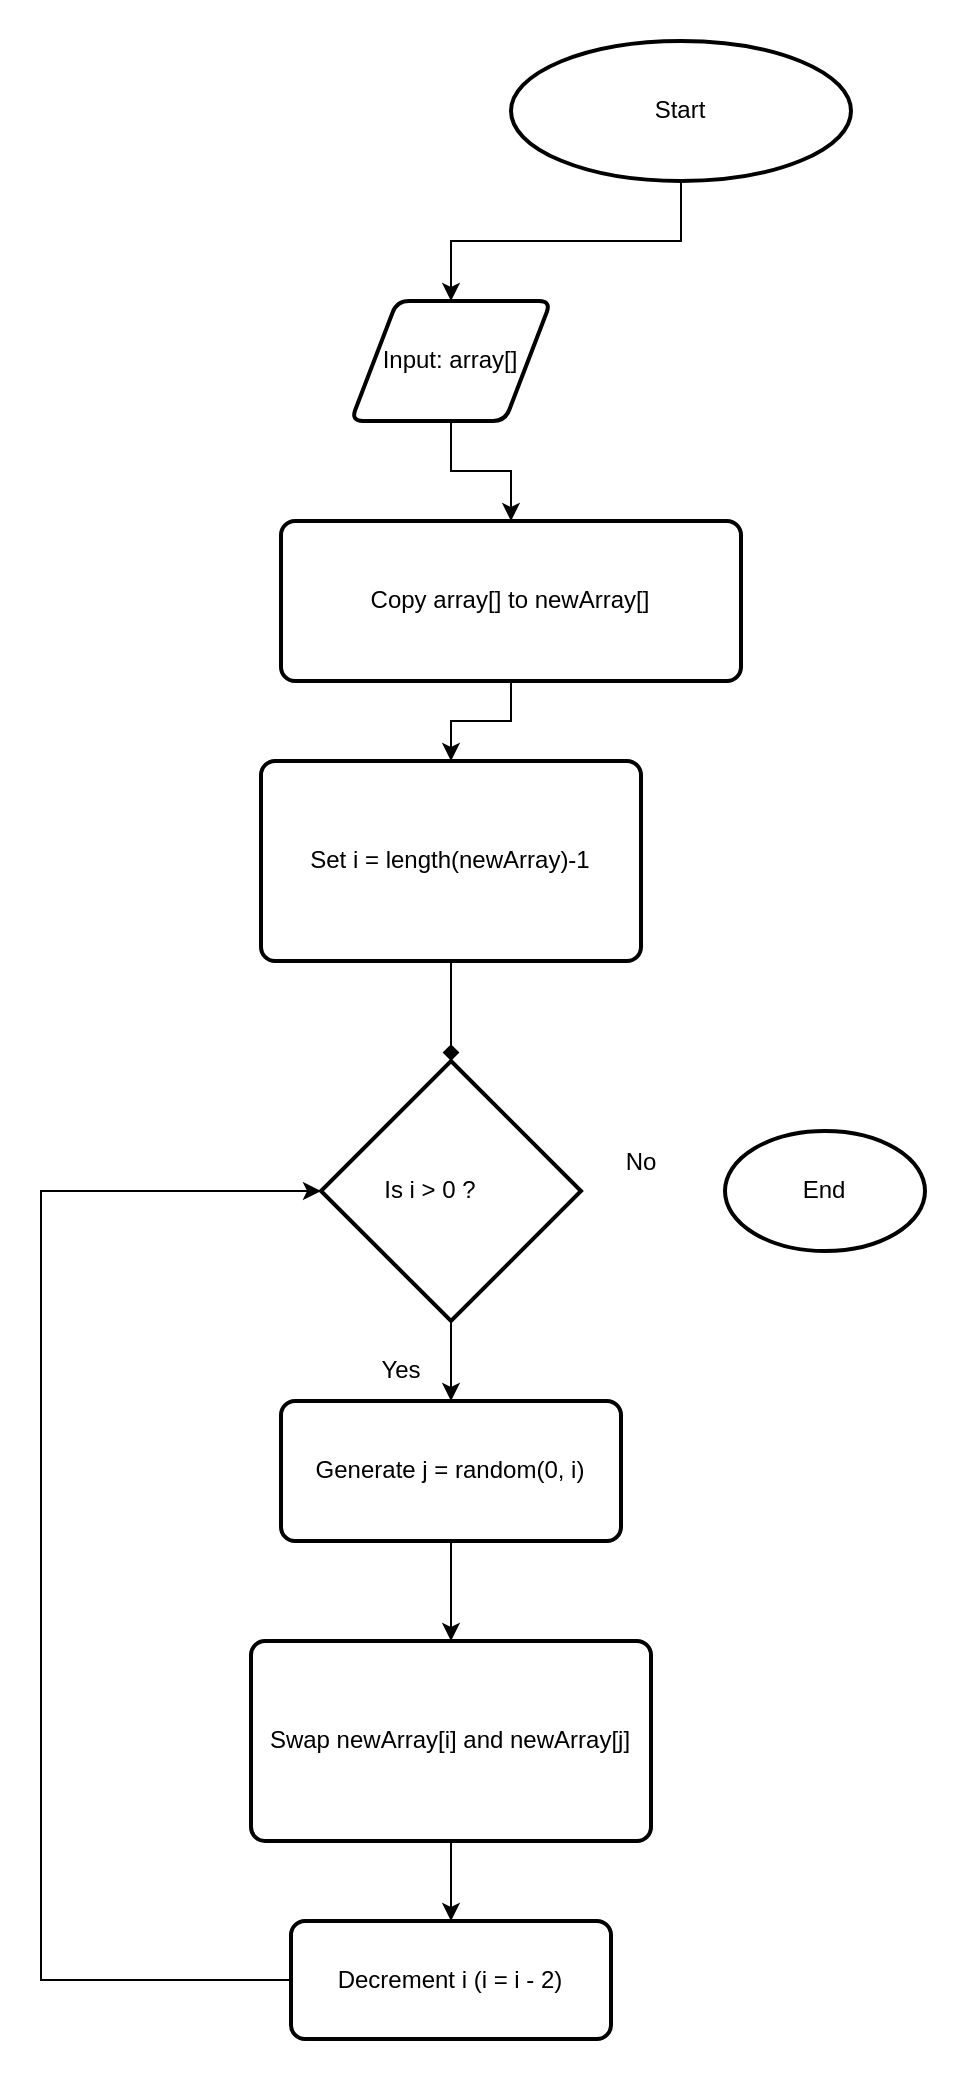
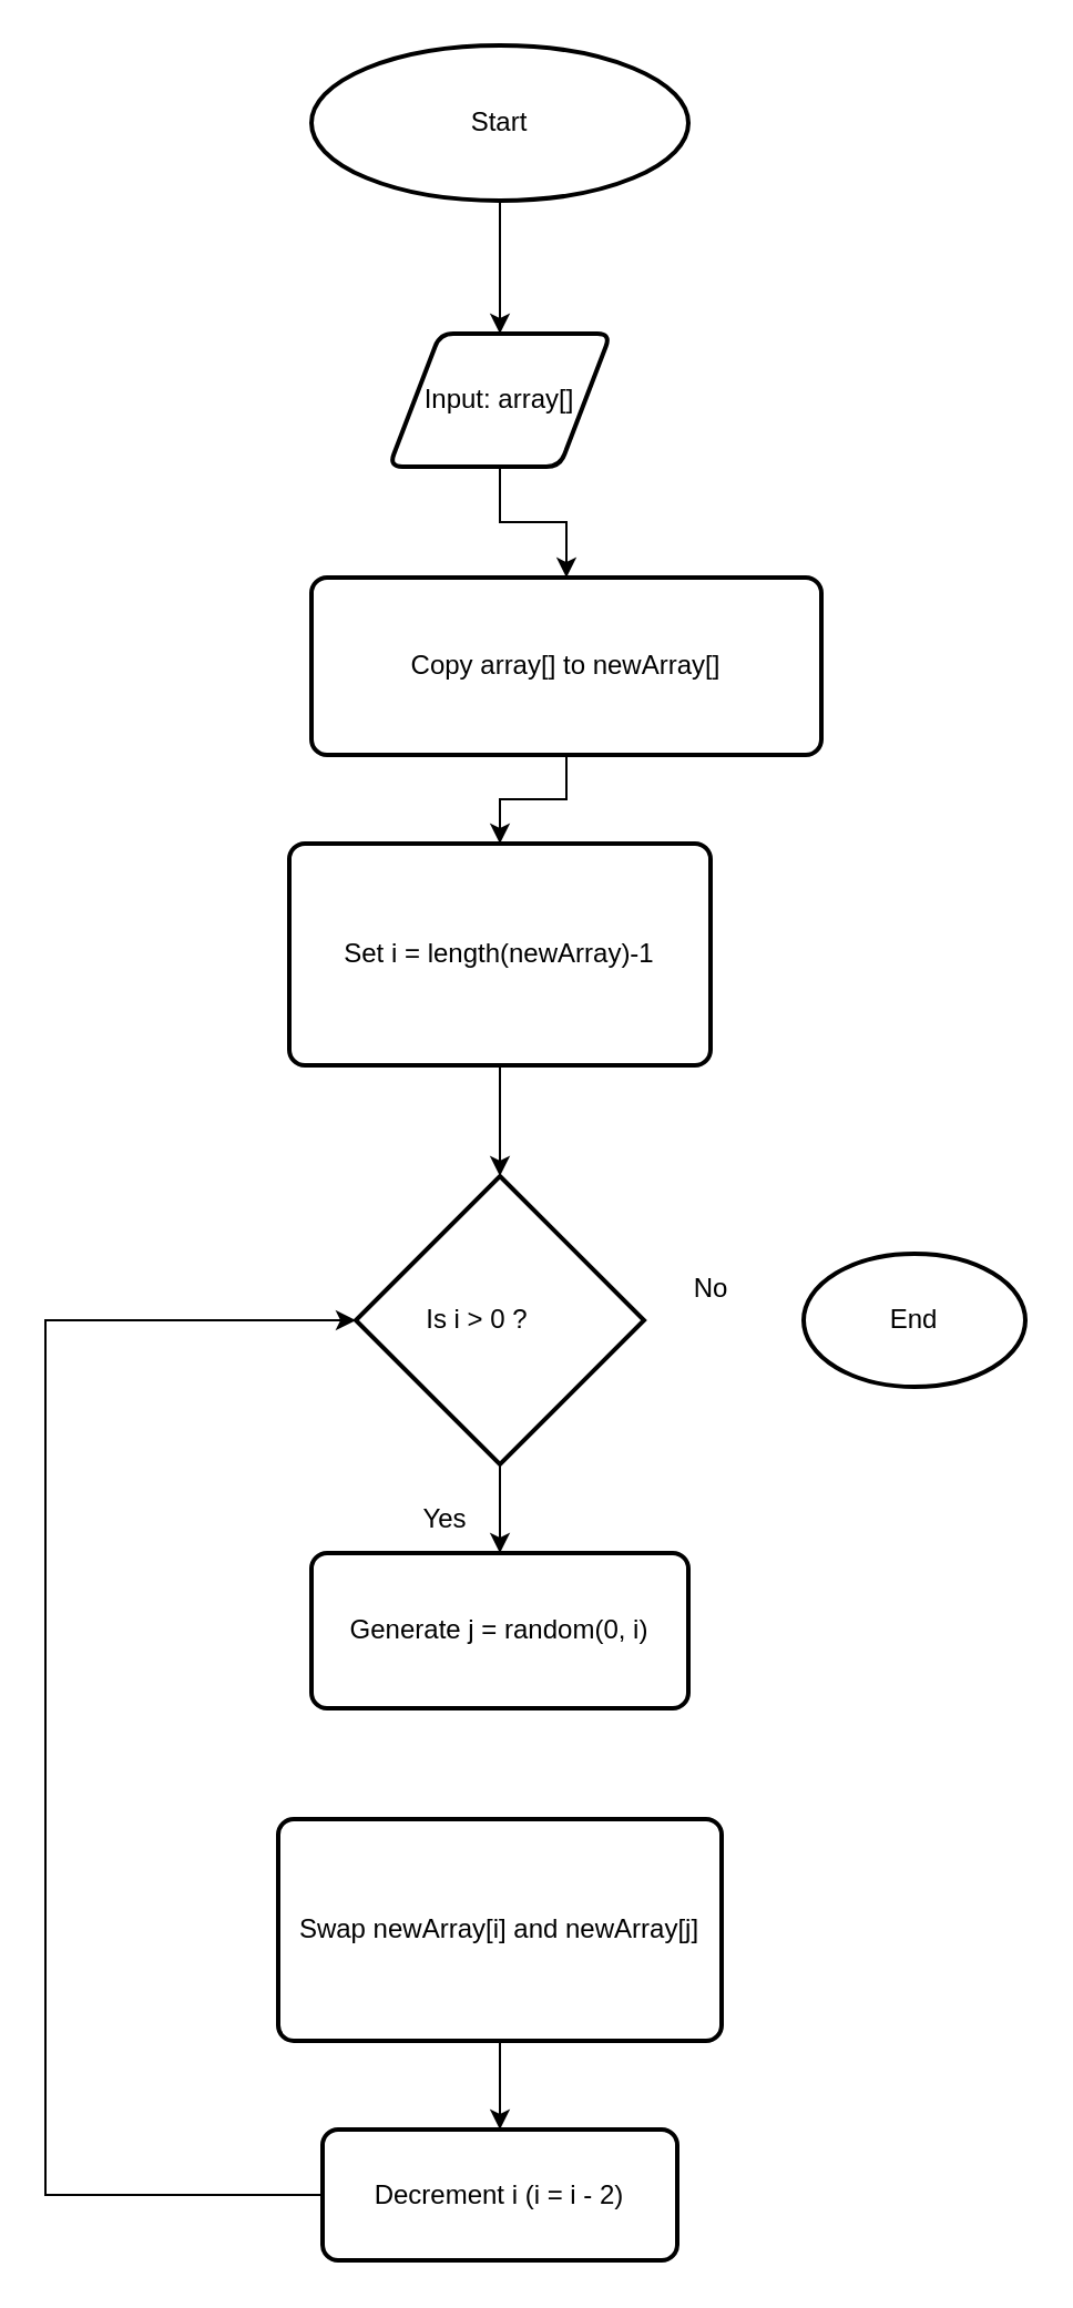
  <mxCell id="0" />
  <mxCell id="1" parent="0" />
  <mxCell id="2" style="edgeStyle=orthogonalEdgeStyle;rounded=0;orthogonalLoop=1;jettySize=auto;html=1;entryX=0.5;entryY=0;entryDx=0;entryDy=0;" edge="1" parent="1" source="3" target="9"><mxGeometry relative="1" as="geometry" /></mxCell>
- <mxCell id="3" value="Start" style="strokeWidth=2;html=1;shape=mxgraph.flowchart.start_1;whiteSpace=wrap;" vertex="1" parent="1"><mxGeometry x="255" y="20" width="170" height="70" as="geometry" /></mxCell>
+ <mxCell id="3" value="Start" style="strokeWidth=2;html=1;shape=mxgraph.flowchart.start_1;whiteSpace=wrap;" vertex="1" parent="1"><mxGeometry x="140" y="20" width="170" height="70" as="geometry" /></mxCell>
  <mxCell id="4" style="edgeStyle=orthogonalEdgeStyle;rounded=0;orthogonalLoop=1;jettySize=auto;html=1;entryX=0.5;entryY=0;entryDx=0;entryDy=0;" edge="1" parent="1" source="5" target="7"><mxGeometry relative="1" as="geometry" /></mxCell>
  <mxCell id="5" value="Copy array[] to newArray[]" style="rounded=1;whiteSpace=wrap;html=1;absoluteArcSize=1;arcSize=14;strokeWidth=2;" vertex="1" parent="1"><mxGeometry x="140" y="260" width="230" height="80" as="geometry" /></mxCell>
- <mxCell id="6" style="edgeStyle=orthogonalEdgeStyle;rounded=0;orthogonalLoop=1;jettySize=auto;html=1;entryX=0.5;entryY=0;entryDx=0;entryDy=0;entryPerimeter=0;endArrow=diamond;" edge="1" parent="1" source="7" target="11"><mxGeometry relative="1" as="geometry" /></mxCell>
+ <mxCell id="6" style="edgeStyle=orthogonalEdgeStyle;rounded=0;orthogonalLoop=1;jettySize=auto;html=1;entryX=0.5;entryY=0;entryDx=0;entryDy=0;entryPerimeter=0;" edge="1" parent="1" source="7" target="11"><mxGeometry relative="1" as="geometry" /></mxCell>
  <mxCell id="7" value="Set i = length(newArray)-1" style="rounded=1;whiteSpace=wrap;html=1;absoluteArcSize=1;arcSize=14;strokeWidth=2;" vertex="1" parent="1"><mxGeometry x="130" y="380" width="190" height="100" as="geometry" /></mxCell>
  <mxCell id="8" style="edgeStyle=orthogonalEdgeStyle;rounded=0;orthogonalLoop=1;jettySize=auto;html=1;" edge="1" parent="1" source="9" target="5"><mxGeometry relative="1" as="geometry" /></mxCell>
  <mxCell id="9" value="Input: array[]" style="shape=parallelogram;html=1;strokeWidth=2;perimeter=parallelogramPerimeter;whiteSpace=wrap;rounded=1;arcSize=12;size=0.23;" vertex="1" parent="1"><mxGeometry x="175" y="150" width="100" height="60" as="geometry" /></mxCell>
  <mxCell id="10" style="edgeStyle=orthogonalEdgeStyle;rounded=0;orthogonalLoop=1;jettySize=auto;html=1;entryX=0.5;entryY=0;entryDx=0;entryDy=0;" edge="1" parent="1" source="11" target="15"><mxGeometry relative="1" as="geometry" /></mxCell>
  <mxCell id="11" value="Is i &amp;gt; 0 ?&amp;nbsp; &amp;nbsp; &amp;nbsp;&amp;nbsp;" style="strokeWidth=2;html=1;shape=mxgraph.flowchart.decision;whiteSpace=wrap;" vertex="1" parent="1"><mxGeometry x="160" y="530" width="130" height="130" as="geometry" /></mxCell>
  <mxCell id="12" value="End" style="strokeWidth=2;html=1;shape=mxgraph.flowchart.start_1;whiteSpace=wrap;" vertex="1" parent="1"><mxGeometry x="362" y="565" width="100" height="60" as="geometry" /></mxCell>
  <mxCell id="13" value="No" style="text;html=1;align=center;verticalAlign=middle;resizable=0;points=[];autosize=1;strokeColor=none;fillColor=none;" vertex="1" parent="1"><mxGeometry x="300" y="566" width="40" height="30" as="geometry" /></mxCell>
- <mxCell id="14" style="edgeStyle=orthogonalEdgeStyle;rounded=0;orthogonalLoop=1;jettySize=auto;html=1;entryX=0.5;entryY=0;entryDx=0;entryDy=0;" edge="1" parent="1" source="15" target="17"><mxGeometry relative="1" as="geometry" /></mxCell>
  <mxCell id="15" value="Generate j =&amp;nbsp;random(0, i)" style="rounded=1;whiteSpace=wrap;html=1;absoluteArcSize=1;arcSize=14;strokeWidth=2;" vertex="1" parent="1"><mxGeometry x="140" y="700" width="170" height="70" as="geometry" /></mxCell>
  <mxCell id="16" style="edgeStyle=orthogonalEdgeStyle;rounded=0;orthogonalLoop=1;jettySize=auto;html=1;" edge="1" parent="1" source="17" target="19"><mxGeometry relative="1" as="geometry" /></mxCell>
  <mxCell id="17" value="Swap newArray[i] and&amp;nbsp;newArray[j]" style="rounded=1;whiteSpace=wrap;html=1;absoluteArcSize=1;arcSize=14;strokeWidth=2;" vertex="1" parent="1"><mxGeometry x="125" y="820" width="200" height="100" as="geometry" /></mxCell>
  <mxCell id="18" style="edgeStyle=orthogonalEdgeStyle;rounded=0;orthogonalLoop=1;jettySize=auto;html=1;entryX=0;entryY=0.5;entryDx=0;entryDy=0;entryPerimeter=0;" edge="1" parent="1" source="19" target="11"><mxGeometry relative="1" as="geometry"><Array as="points"><mxPoint x="20" y="990" /><mxPoint x="20" y="595" /></Array></mxGeometry></mxCell>
  <mxCell id="19" value="Decrement i (i = i - 2)" style="rounded=1;whiteSpace=wrap;html=1;absoluteArcSize=1;arcSize=14;strokeWidth=2;" vertex="1" parent="1"><mxGeometry x="145" y="960" width="160" height="59" as="geometry" /></mxCell>
  <mxCell id="20" value="Yes" style="text;html=1;align=center;verticalAlign=middle;resizable=0;points=[];autosize=1;strokeColor=none;fillColor=none;" vertex="1" parent="1"><mxGeometry x="180" y="670" width="40" height="30" as="geometry" /></mxCell>
